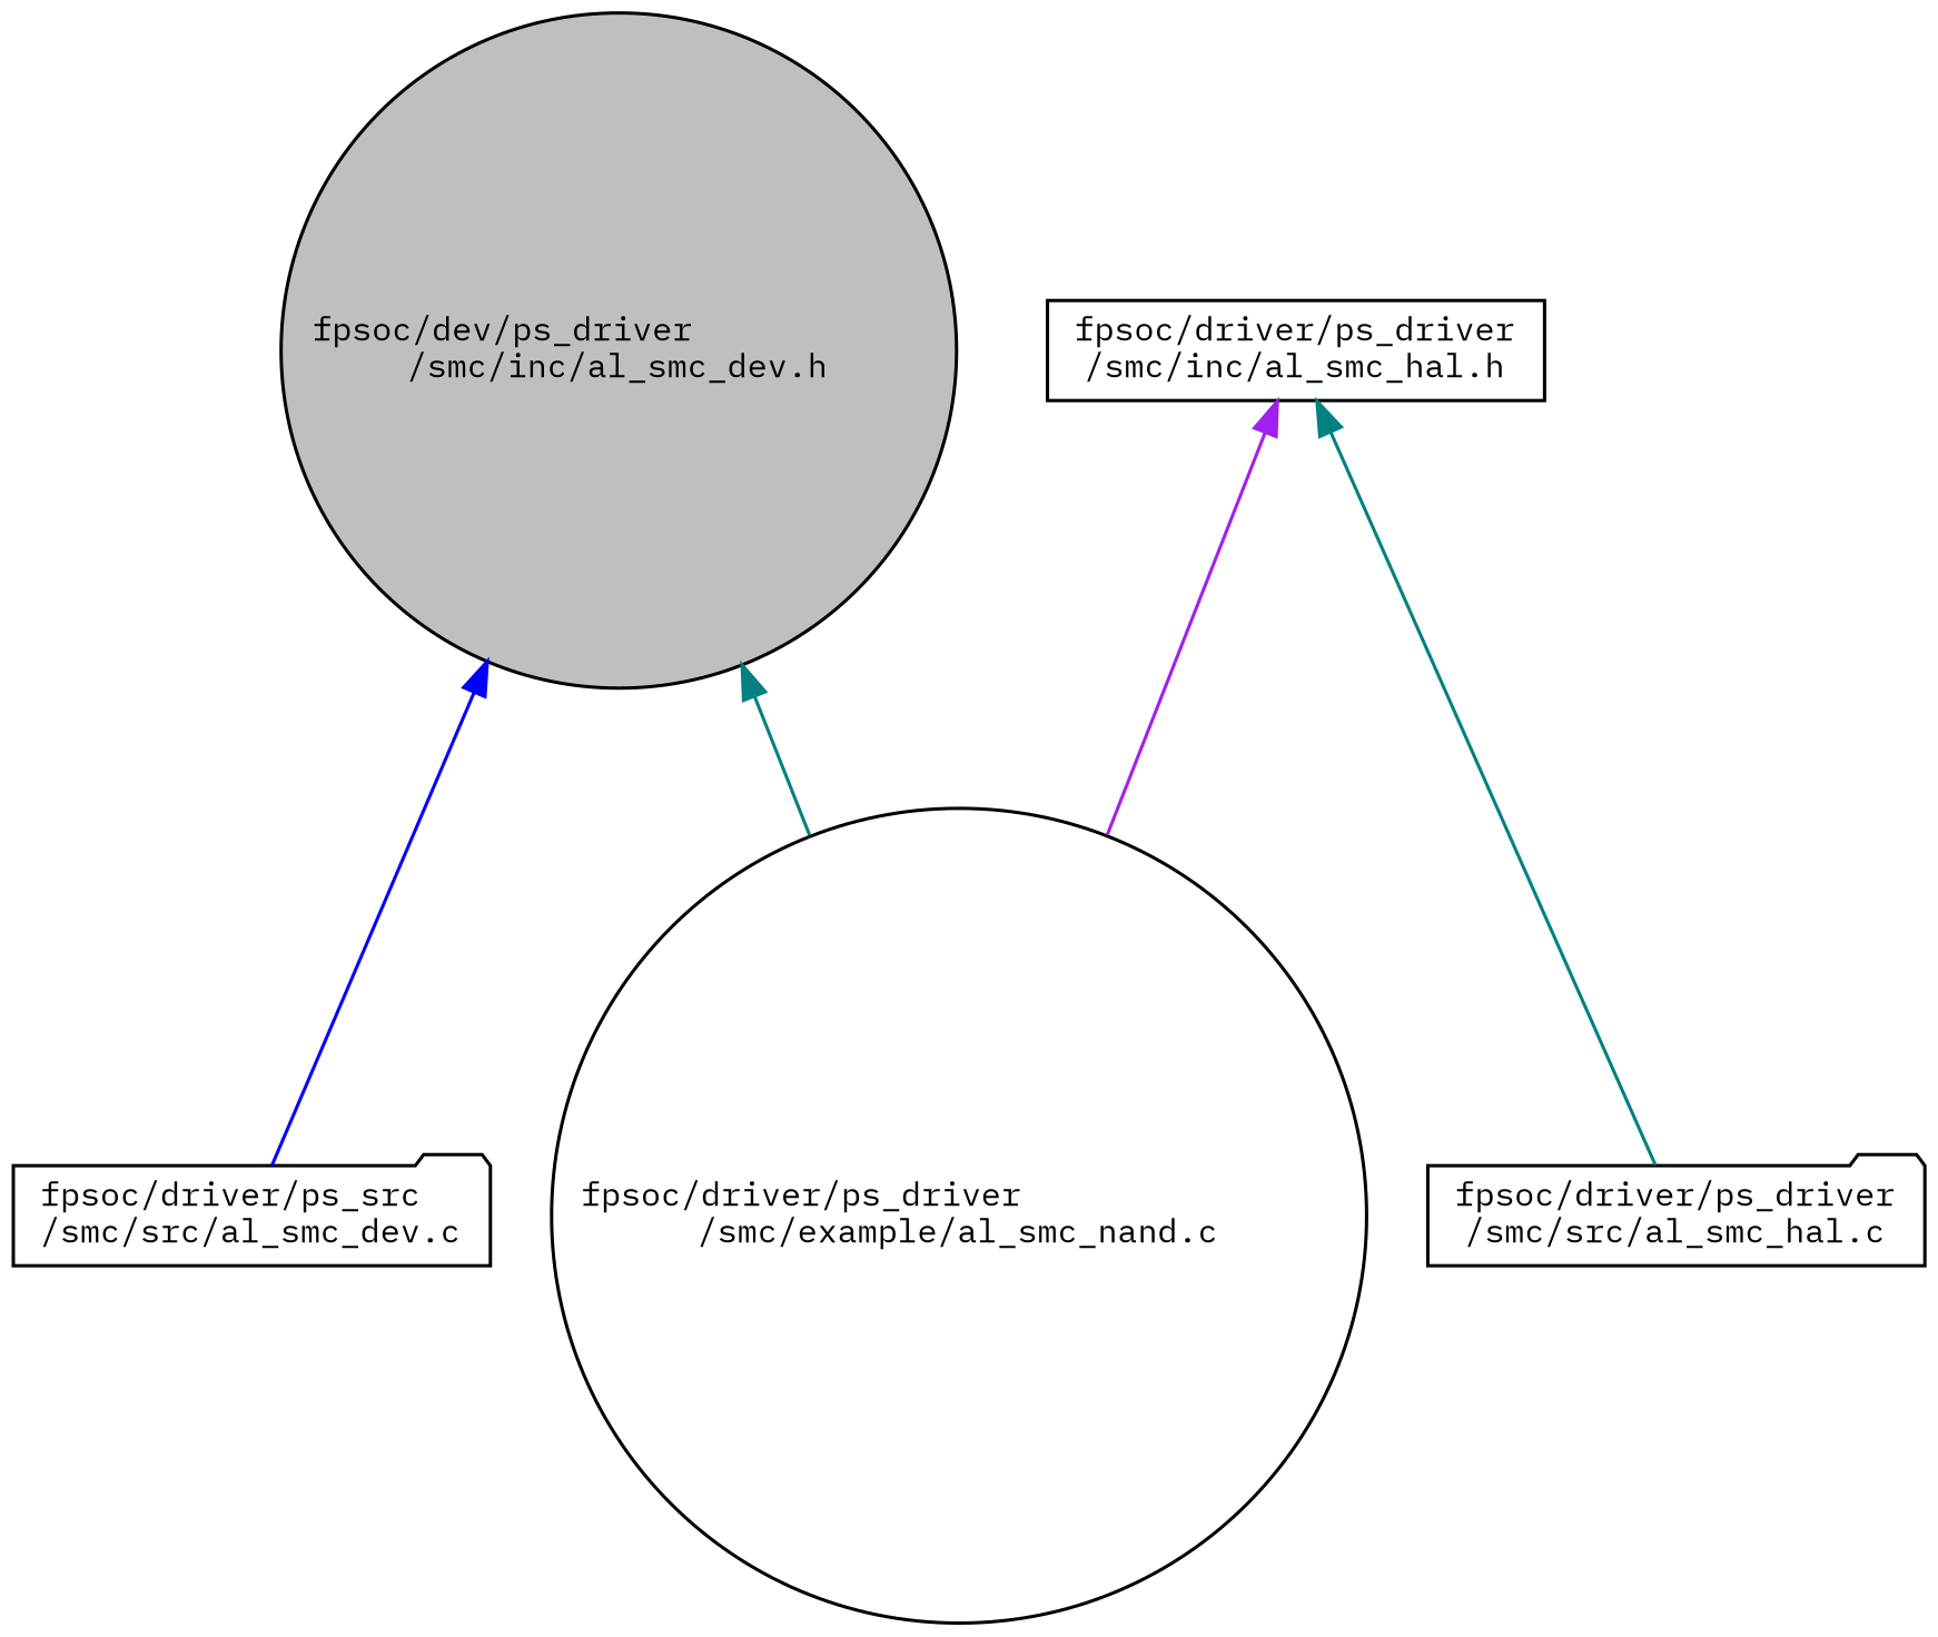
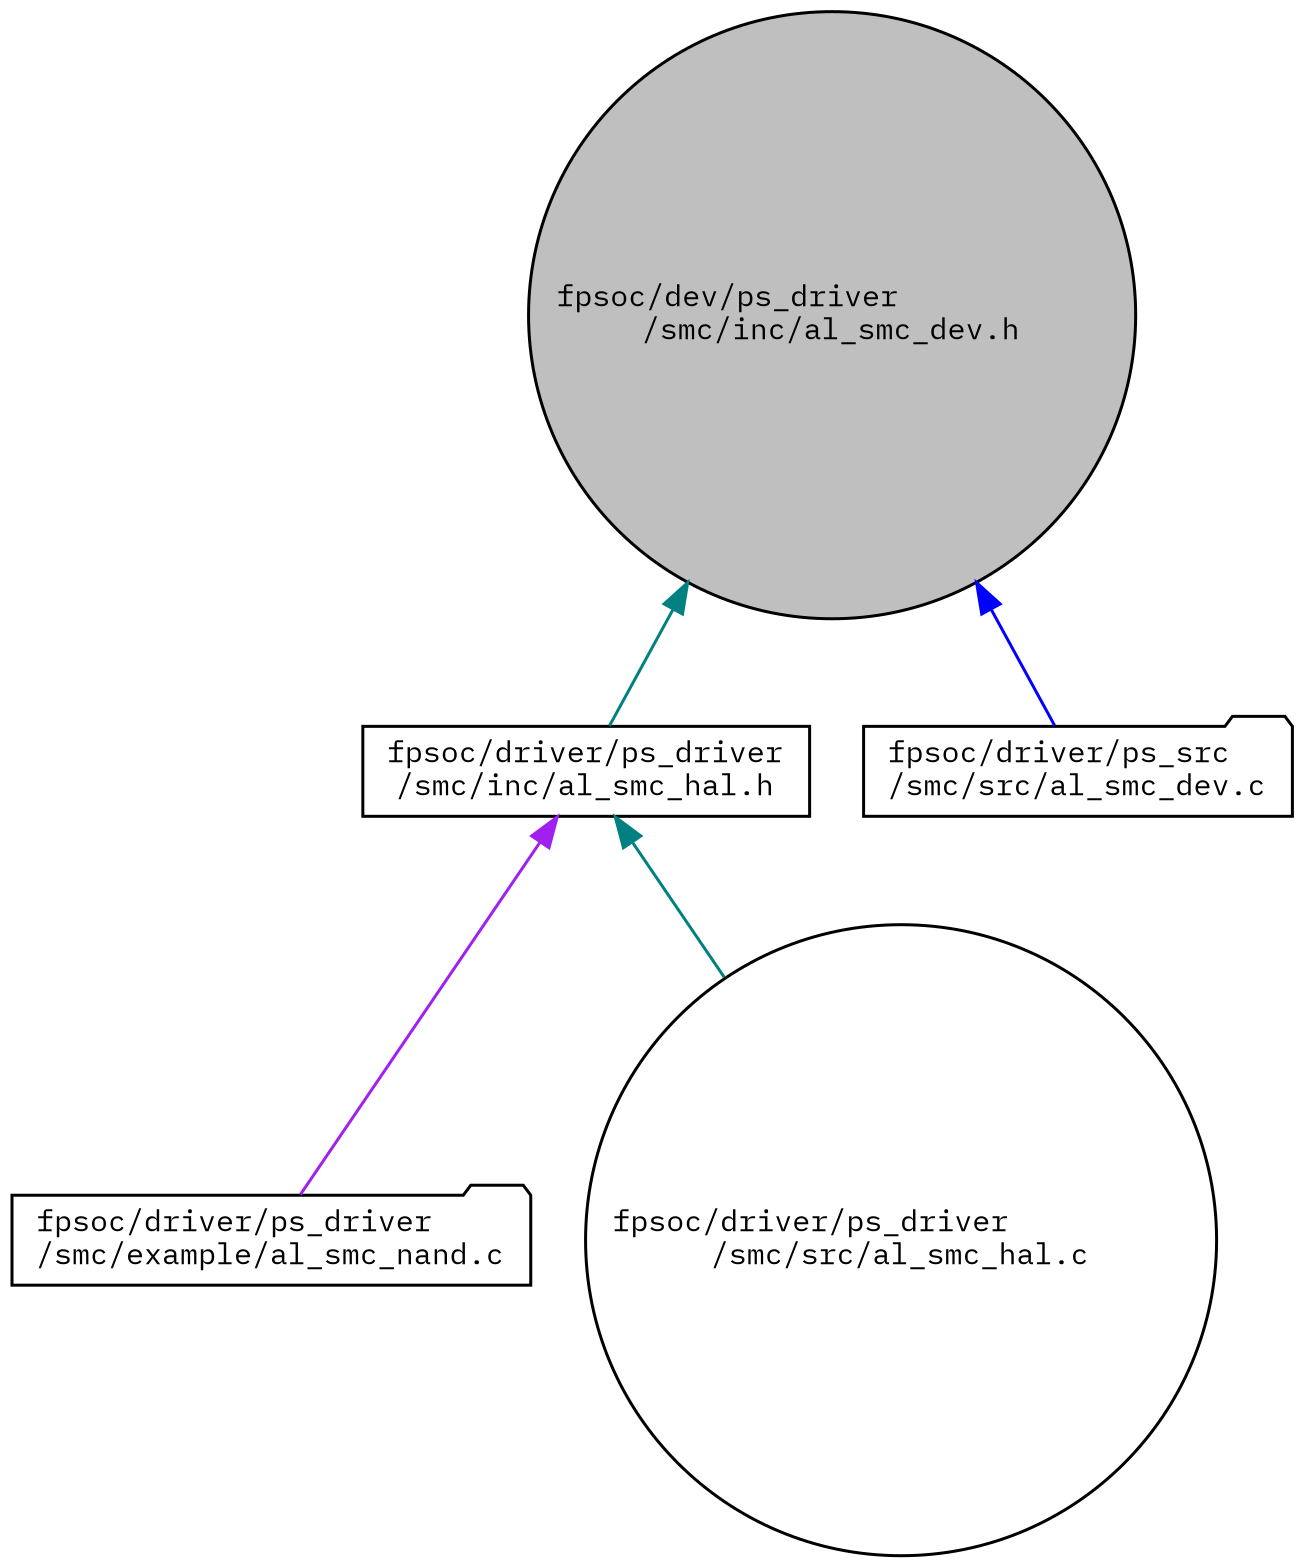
  digraph {
    fontname="IBM Plex Mono"
    node [color=black fillcolor=white fontname="IBM Plex Mono" fontsize=10 shape=circle style=filled]
    edge [color=teal dir=back fontname="IBM Plex Mono" fontsize=10 labelfontname=Helvetica labelfontsize=10 style=solid]
    n1 [fillcolor=grey75 fontcolor=black height=0.2 label="fpsoc/dev/ps_driver\l/smc/inc/al_smc_dev.h" width=0.4]
    n2 [height=0.2 label="fpsoc/driver/ps_driver\l/smc/inc/al_smc_hal.h" shape=box width=0.4]
    n3 [height=0.2 label="fpsoc/driver/ps_src\l/smc/src/al_smc_dev.c" shape=folder width=0.4]
-   n4 [height=0.2 label="fpsoc/driver/ps_driver\l/smc/example/al_smc_nand.c" width=0.4]
-   n5 [height=0.2 label="fpsoc/driver/ps_driver\l/smc/src/al_smc_hal.c" shape=folder width=0.4]
-   n1 -> n4
+   n4 [height=0.2 label="fpsoc/driver/ps_driver\l/smc/example/al_smc_nand.c" shape=folder width=0.4]
+   n5 [height=0.2 label="fpsoc/driver/ps_driver\l/smc/src/al_smc_hal.c" width=0.4]
+   n1 -> n2
    n1 -> n3 [color=blue]
    n2 -> n4 [color=purple]
    n2 -> n5
  }
